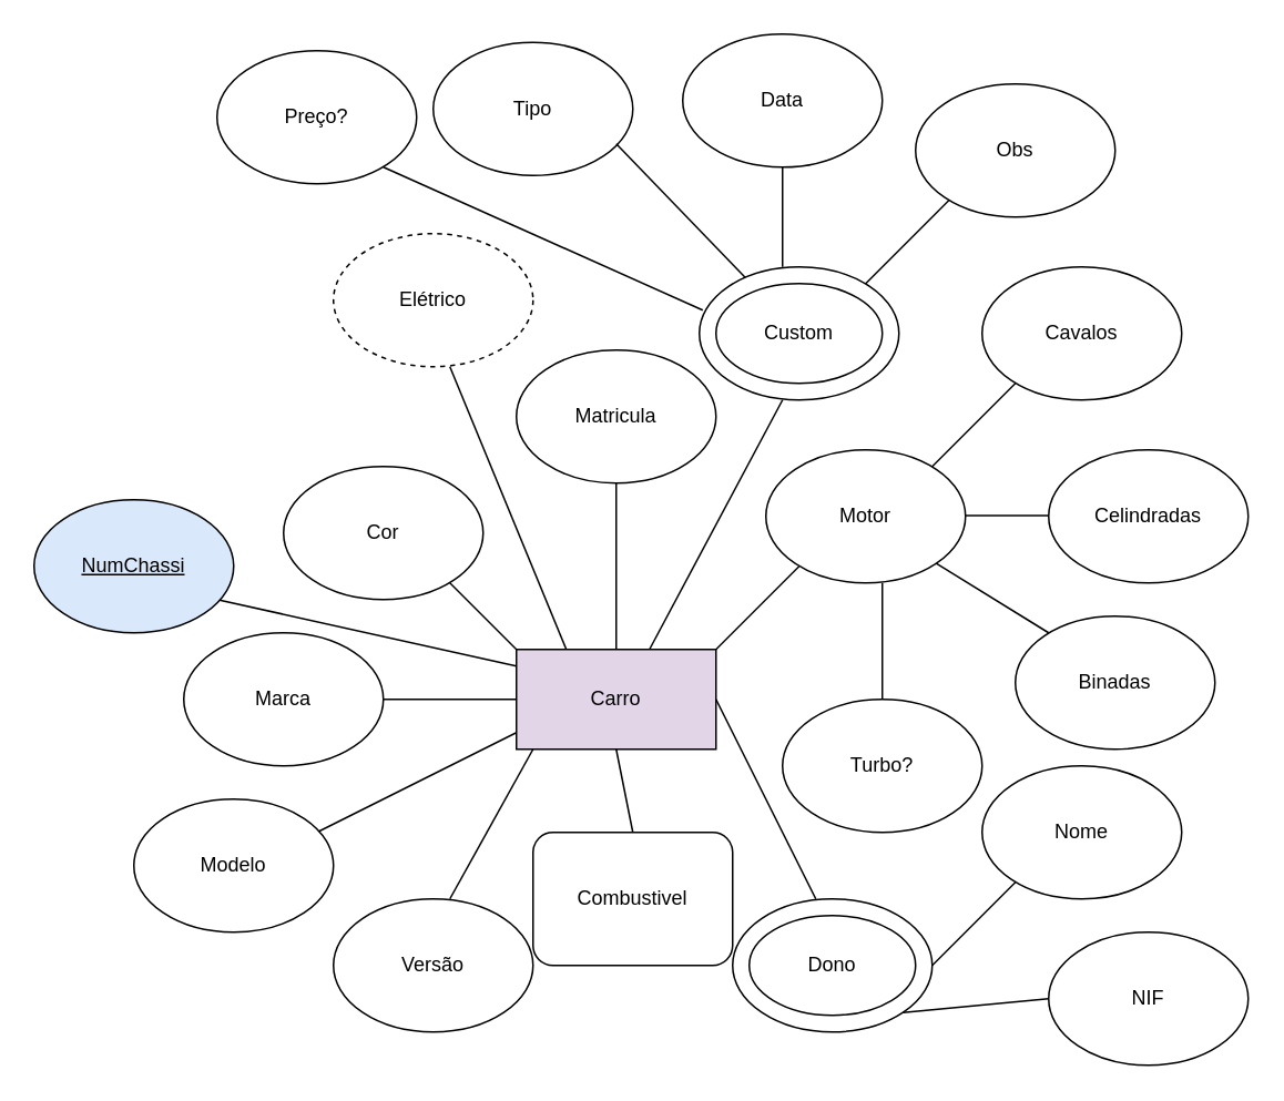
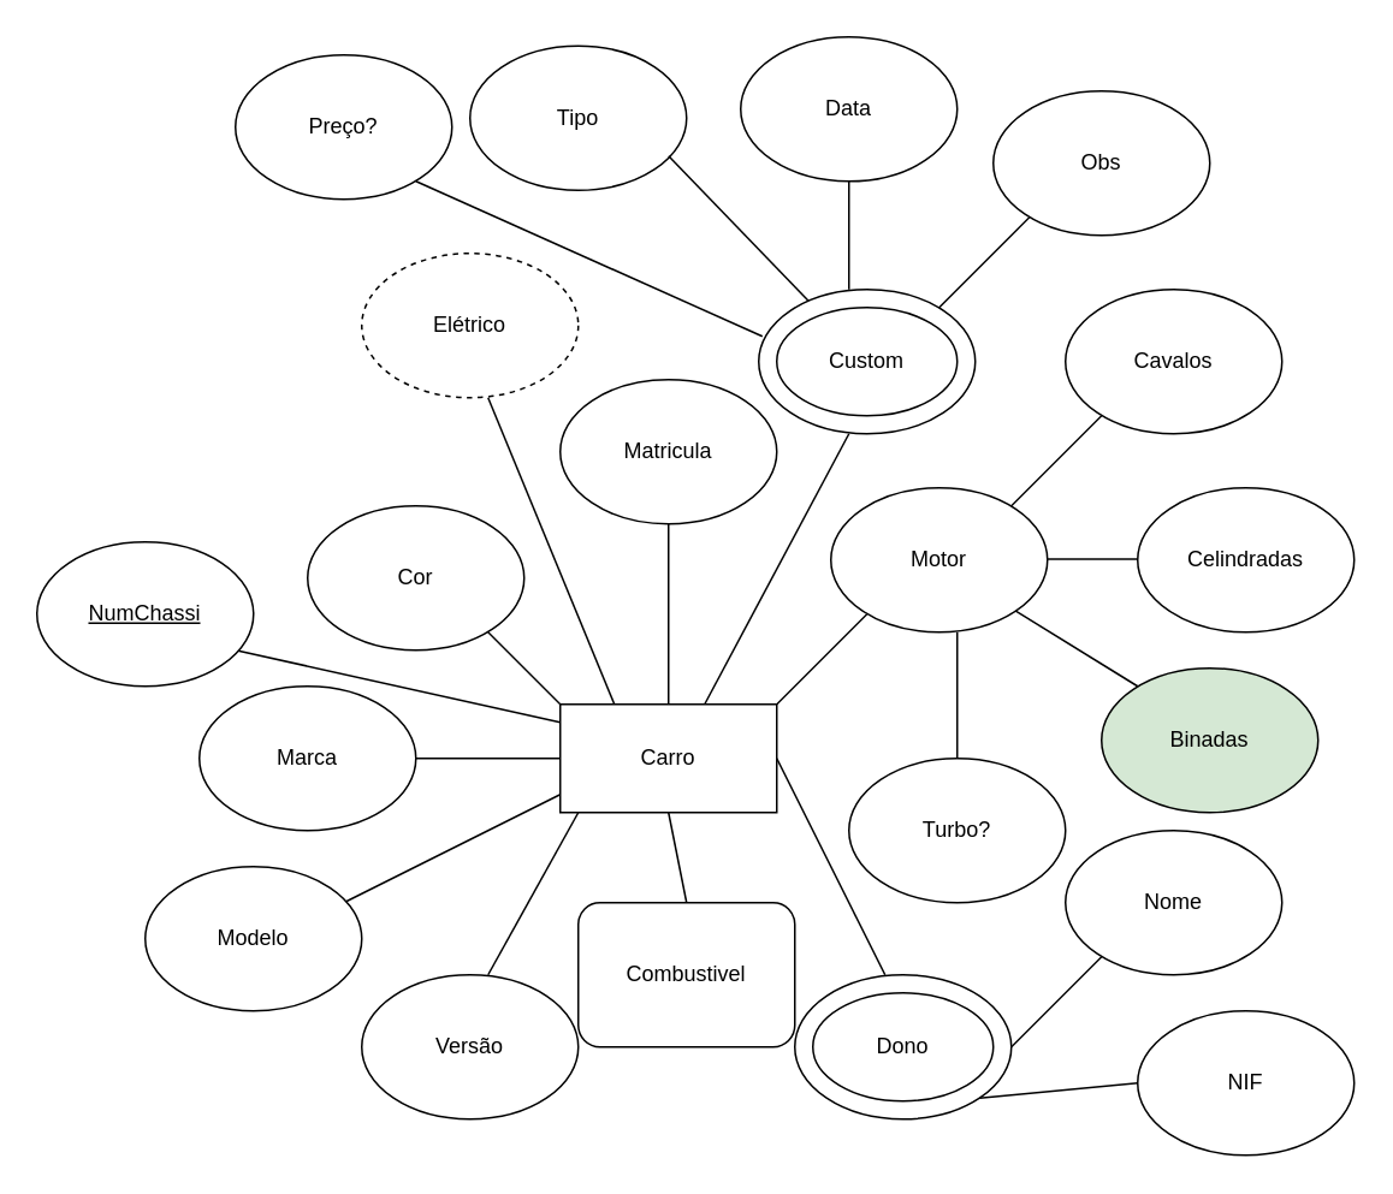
  <mxCell id="0" />
  <mxCell id="1" parent="0" />
- <mxCell id="2" value="Carro" style="rounded=0;whiteSpace=wrap;html=1;fillColor=#e1d5e7;" vertex="1" parent="1"><mxGeometry x="310" y="390" width="120" height="60" as="geometry" /></mxCell>
+ <mxCell id="2" value="Carro" style="rounded=0;whiteSpace=wrap;html=1;" vertex="1" parent="1"><mxGeometry x="310" y="390" width="120" height="60" as="geometry" /></mxCell>
  <mxCell id="3" value="" style="endArrow=none;html=1;rounded=0;" edge="1" parent="1"><mxGeometry width="50" height="50" relative="1" as="geometry"><mxPoint x="310" y="390" as="sourcePoint" /><mxPoint x="270" y="350" as="targetPoint" /></mxGeometry></mxCell>
  <mxCell id="4" value="Cor" style="ellipse;whiteSpace=wrap;html=1;" vertex="1" parent="1"><mxGeometry x="170" y="280" width="120" height="80" as="geometry" /></mxCell>
  <mxCell id="5" value="" style="endArrow=none;html=1;rounded=0;" edge="1" parent="1"><mxGeometry width="50" height="50" relative="1" as="geometry"><mxPoint x="130" y="360" as="sourcePoint" /><mxPoint x="310" y="400" as="targetPoint" /></mxGeometry></mxCell>
- <mxCell id="6" value="&lt;u&gt;NumChassi&lt;/u&gt;" style="ellipse;whiteSpace=wrap;html=1;fillColor=#dae8fc;" vertex="1" parent="1"><mxGeometry x="20" y="300" width="120" height="80" as="geometry" /></mxCell>
+ <mxCell id="6" value="&lt;u&gt;NumChassi&lt;/u&gt;" style="ellipse;whiteSpace=wrap;html=1;" vertex="1" parent="1"><mxGeometry x="20" y="300" width="120" height="80" as="geometry" /></mxCell>
  <mxCell id="7" value="" style="endArrow=none;html=1;rounded=0;" edge="1" parent="1"><mxGeometry width="50" height="50" relative="1" as="geometry"><mxPoint x="370" y="390" as="sourcePoint" /><mxPoint x="370" y="290" as="targetPoint" /></mxGeometry></mxCell>
  <mxCell id="8" value="Matricula" style="ellipse;whiteSpace=wrap;html=1;" vertex="1" parent="1"><mxGeometry x="310" y="210" width="120" height="80" as="geometry" /></mxCell>
  <mxCell id="9" value="" style="endArrow=none;html=1;rounded=0;" edge="1" parent="1"><mxGeometry width="50" height="50" relative="1" as="geometry"><mxPoint x="430" y="390" as="sourcePoint" /><mxPoint x="480" y="340" as="targetPoint" /></mxGeometry></mxCell>
  <mxCell id="10" value="Motor" style="ellipse;whiteSpace=wrap;html=1;" vertex="1" parent="1"><mxGeometry x="460" y="270" width="120" height="80" as="geometry" /></mxCell>
  <mxCell id="11" value="" style="endArrow=none;html=1;rounded=0;" edge="1" parent="1"><mxGeometry width="50" height="50" relative="1" as="geometry"><mxPoint x="560" y="280" as="sourcePoint" /><mxPoint x="610" y="230" as="targetPoint" /></mxGeometry></mxCell>
  <mxCell id="12" value="Cavalos" style="ellipse;whiteSpace=wrap;html=1;" vertex="1" parent="1"><mxGeometry x="590" y="160" width="120" height="80" as="geometry" /></mxCell>
  <mxCell id="13" value="" style="endArrow=none;html=1;rounded=0;" edge="1" parent="1"><mxGeometry width="50" height="50" relative="1" as="geometry"><mxPoint x="580" y="309.5" as="sourcePoint" /><mxPoint x="630" y="309.5" as="targetPoint" /></mxGeometry></mxCell>
  <mxCell id="14" value="Celindradas" style="ellipse;whiteSpace=wrap;html=1;" vertex="1" parent="1"><mxGeometry x="630" y="270" width="120" height="80" as="geometry" /></mxCell>
  <mxCell id="15" value="" style="endArrow=none;html=1;rounded=0;entryX=1;entryY=1;entryDx=0;entryDy=0;" edge="1" parent="1" target="10"><mxGeometry width="50" height="50" relative="1" as="geometry"><mxPoint x="630" y="380" as="sourcePoint" /><mxPoint x="600" y="340" as="targetPoint" /></mxGeometry></mxCell>
- <mxCell id="16" value="Binadas" style="ellipse;whiteSpace=wrap;html=1;" vertex="1" parent="1"><mxGeometry x="610" y="370" width="120" height="80" as="geometry" /></mxCell>
+ <mxCell id="16" value="Binadas" style="ellipse;whiteSpace=wrap;html=1;fillColor=#d5e8d4;" vertex="1" parent="1"><mxGeometry x="610" y="370" width="120" height="80" as="geometry" /></mxCell>
  <mxCell id="17" value="" style="endArrow=none;html=1;rounded=0;" edge="1" parent="1"><mxGeometry width="50" height="50" relative="1" as="geometry"><mxPoint x="530" y="420" as="sourcePoint" /><mxPoint x="530" y="350" as="targetPoint" /></mxGeometry></mxCell>
  <mxCell id="18" value="Turbo?" style="ellipse;whiteSpace=wrap;html=1;" vertex="1" parent="1"><mxGeometry x="470" y="420" width="120" height="80" as="geometry" /></mxCell>
  <mxCell id="19" value="Marca" style="ellipse;whiteSpace=wrap;html=1;" vertex="1" parent="1"><mxGeometry x="110" y="380" width="120" height="80" as="geometry" /></mxCell>
  <mxCell id="20" value="" style="endArrow=none;html=1;rounded=0;" edge="1" parent="1"><mxGeometry width="50" height="50" relative="1" as="geometry"><mxPoint x="430" y="420" as="sourcePoint" /><mxPoint x="490" y="540" as="targetPoint" /></mxGeometry></mxCell>
  <mxCell id="21" value="Dono" style="ellipse;whiteSpace=wrap;html=1;" vertex="1" parent="1"><mxGeometry x="440" y="540" width="120" height="80" as="geometry" /></mxCell>
  <mxCell id="22" value="" style="endArrow=none;html=1;rounded=0;" edge="1" parent="1"><mxGeometry width="50" height="50" relative="1" as="geometry"><mxPoint x="560" y="580" as="sourcePoint" /><mxPoint x="610" y="530" as="targetPoint" /></mxGeometry></mxCell>
  <mxCell id="23" value="Nome" style="ellipse;whiteSpace=wrap;html=1;" vertex="1" parent="1"><mxGeometry x="590" y="460" width="120" height="80" as="geometry" /></mxCell>
  <mxCell id="24" value="NIF" style="ellipse;whiteSpace=wrap;html=1;" vertex="1" parent="1"><mxGeometry x="630" y="560" width="120" height="80" as="geometry" /></mxCell>
  <mxCell id="25" value="" style="endArrow=none;html=1;rounded=0;entryX=1;entryY=1;entryDx=0;entryDy=0;" edge="1" parent="1" target="21"><mxGeometry width="50" height="50" relative="1" as="geometry"><mxPoint x="630" y="600" as="sourcePoint" /><mxPoint x="560" y="630" as="targetPoint" /></mxGeometry></mxCell>
  <mxCell id="26" value="" style="endArrow=none;html=1;rounded=0;" edge="1" parent="1"><mxGeometry width="50" height="50" relative="1" as="geometry"><mxPoint x="230" y="420" as="sourcePoint" /><mxPoint x="310" y="420" as="targetPoint" /></mxGeometry></mxCell>
  <mxCell id="27" value="" style="endArrow=none;html=1;rounded=0;" edge="1" parent="1"><mxGeometry width="50" height="50" relative="1" as="geometry"><mxPoint x="190" y="500" as="sourcePoint" /><mxPoint x="310" y="440" as="targetPoint" /></mxGeometry></mxCell>
  <mxCell id="28" value="Modelo" style="ellipse;whiteSpace=wrap;html=1;" vertex="1" parent="1"><mxGeometry x="80" y="480" width="120" height="80" as="geometry" /></mxCell>
  <mxCell id="29" value="" style="endArrow=none;html=1;rounded=0;" edge="1" parent="1"><mxGeometry width="50" height="50" relative="1" as="geometry"><mxPoint x="270" y="540" as="sourcePoint" /><mxPoint x="320" y="450" as="targetPoint" /></mxGeometry></mxCell>
  <mxCell id="30" value="Versão" style="ellipse;whiteSpace=wrap;html=1;" vertex="1" parent="1"><mxGeometry x="200" y="540" width="120" height="80" as="geometry" /></mxCell>
  <mxCell id="31" value="" style="endArrow=none;html=1;rounded=0;exitX=0.5;exitY=0;exitDx=0;exitDy=0;" edge="1" parent="1" source="32"><mxGeometry width="50" height="50" relative="1" as="geometry"><mxPoint x="390" y="500" as="sourcePoint" /><mxPoint x="370" y="450" as="targetPoint" /></mxGeometry></mxCell>
  <mxCell id="32" value="Combustivel" style="whiteSpace=wrap;html=1;rounded=1;" vertex="1" parent="1"><mxGeometry x="320" y="500" width="120" height="80" as="geometry" /></mxCell>
  <mxCell id="33" value="Dono" style="ellipse;whiteSpace=wrap;html=1;" vertex="1" parent="1"><mxGeometry x="450" y="550" width="100" height="60" as="geometry" /></mxCell>
  <mxCell id="34" value="" style="endArrow=none;html=1;rounded=0;" edge="1" parent="1"><mxGeometry width="50" height="50" relative="1" as="geometry"><mxPoint x="340" y="390" as="sourcePoint" /><mxPoint x="270" y="220" as="targetPoint" /></mxGeometry></mxCell>
  <mxCell id="35" value="Elétrico" style="ellipse;whiteSpace=wrap;html=1;align=center;dashed=1;" vertex="1" parent="1"><mxGeometry x="200" y="140" width="120" height="80" as="geometry" /></mxCell>
  <mxCell id="36" value="" style="endArrow=none;html=1;rounded=0;" edge="1" parent="1"><mxGeometry width="50" height="50" relative="1" as="geometry"><mxPoint x="390" y="390" as="sourcePoint" /><mxPoint x="470" y="240" as="targetPoint" /></mxGeometry></mxCell>
  <mxCell id="37" value="" style="ellipse;whiteSpace=wrap;html=1;" vertex="1" parent="1"><mxGeometry x="420" y="160" width="120" height="80" as="geometry" /></mxCell>
  <mxCell id="38" value="Custom" style="ellipse;whiteSpace=wrap;html=1;" vertex="1" parent="1"><mxGeometry x="430" y="170" width="100" height="60" as="geometry" /></mxCell>
  <mxCell id="39" value="" style="endArrow=none;html=1;rounded=0;" edge="1" parent="1"><mxGeometry width="50" height="50" relative="1" as="geometry"><mxPoint x="470" y="160" as="sourcePoint" /><mxPoint x="470" y="100" as="targetPoint" /></mxGeometry></mxCell>
  <mxCell id="40" value="Data" style="ellipse;whiteSpace=wrap;html=1;" vertex="1" parent="1"><mxGeometry x="410" y="20" width="120" height="80" as="geometry" /></mxCell>
  <mxCell id="41" value="" style="endArrow=none;html=1;rounded=0;" edge="1" parent="1"><mxGeometry width="50" height="50" relative="1" as="geometry"><mxPoint x="520" y="170" as="sourcePoint" /><mxPoint x="570" y="120" as="targetPoint" /></mxGeometry></mxCell>
  <mxCell id="42" value="Obs" style="ellipse;whiteSpace=wrap;html=1;" vertex="1" parent="1"><mxGeometry x="550" y="50" width="120" height="80" as="geometry" /></mxCell>
  <mxCell id="43" value="Tipo" style="ellipse;whiteSpace=wrap;html=1;" vertex="1" parent="1"><mxGeometry x="260" y="25" width="120" height="80" as="geometry" /></mxCell>
  <mxCell id="44" value="" style="endArrow=none;html=1;rounded=0;entryX=0.917;entryY=0.763;entryDx=0;entryDy=0;entryPerimeter=0;" edge="1" parent="1" source="37" target="43"><mxGeometry width="50" height="50" relative="1" as="geometry"><mxPoint x="370" y="160" as="sourcePoint" /><mxPoint x="420" y="110" as="targetPoint" /></mxGeometry></mxCell>
  <mxCell id="45" value="" style="endArrow=none;html=1;rounded=0;exitX=0.017;exitY=0.325;exitDx=0;exitDy=0;exitPerimeter=0;" edge="1" parent="1" source="37"><mxGeometry width="50" height="50" relative="1" as="geometry"><mxPoint x="360" y="180" as="sourcePoint" /><mxPoint x="230" y="100" as="targetPoint" /></mxGeometry></mxCell>
  <mxCell id="46" value="Preço?" style="ellipse;whiteSpace=wrap;html=1;" vertex="1" parent="1"><mxGeometry x="130" y="30" width="120" height="80" as="geometry" /></mxCell>
